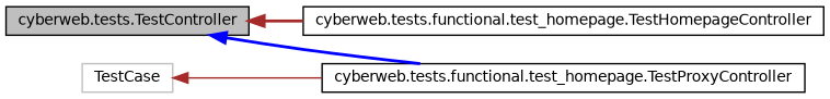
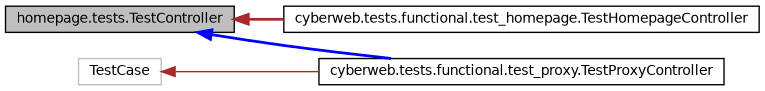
  digraph {
    rankdir=LR
    node [color=black fillcolor=white fontname=Helvetica fontsize=10 shape=record style=filled]
    edge [color=brown dir=back fontname=Helvetica fontsize=10 labelfontname=Helvetica labelfontsize=10 style=bold]
-   n1 [fillcolor=grey75 fontcolor=black height=0.2 label="cyberweb.tests.TestController" width=0.4]
+   n1 [fillcolor=grey75 fontcolor=black height=0.2 label="homepage.tests.TestController" width=0.4]
    n2 [height=0.2 label="cyberweb.tests.functional.test_homepage.TestHomepageController" width=0.4]
-   n3 [height=0.2 label="cyberweb.tests.functional.test_homepage.TestProxyController" width=0.4]
+   n3 [height=0.2 label="cyberweb.tests.functional.test_proxy.TestProxyController" width=0.4]
    n4 [color=grey75 height=0.2 label=TestCase width=0.4]
    n1 -> n2
    n1 -> n3 [color=blue]
    n4 -> n3 [style=solid]
  }
